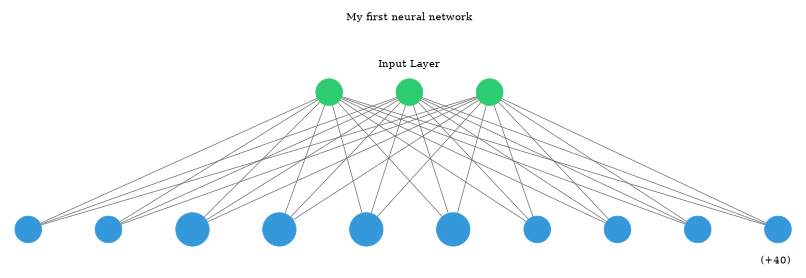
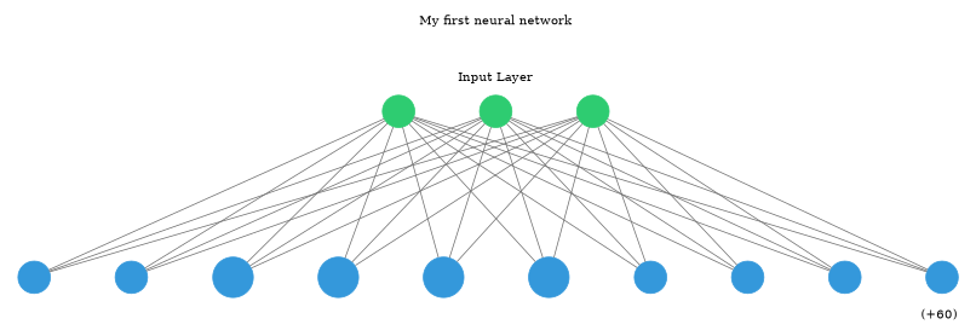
  digraph {
    arrowShape=none
    nodesep=1
    ranksep=2
    splines=false
    node [color="#3498db" fontcolor="#3498db" shape=circle style=filled]
    edge [arrowhead=none color="#707070"]
    1 [color="#2ecc71" fontcolor="#2ecc71"]
    2 [color="#2ecc71" fontcolor="#2ecc71"]
    3 [color="#2ecc71" fontcolor="#2ecc71"]
    4
    5
    6
    7
    8
    9
    10
    11
    12
    13
    subgraph cluster_1 {
      color=white
      label="My first neural network\n\n\n\nInput Layer"
      rank=same
      1
      2
      3
    }
    subgraph cluster_2 {
      color=white
-     label=" (+40)"
+     label=" (+60)"
      labeljust=right
      labelloc=b
      rank=same
      4
      5
      6
      7
      8
      9
      10
      11
      12
      13
    }
    subgraph cluster_3 {
      color=white
      label="Output Layer"
      labeljust=1
      labelloc=bottom
      rank=same
    }
    1 -> 4
    1 -> 5
    1 -> 6
    1 -> 7
    1 -> 8
    1 -> 9
    1 -> 10
    1 -> 11
    1 -> 12
    1 -> 13
    2 -> 4
    2 -> 5
    2 -> 6
    2 -> 7
    2 -> 8
    2 -> 9
    2 -> 10
    2 -> 11
    2 -> 12
    2 -> 13
    3 -> 4
    3 -> 5
    3 -> 6
    3 -> 7
    3 -> 8
    3 -> 9
    3 -> 10
    3 -> 11
    3 -> 12
    3 -> 13
  }
